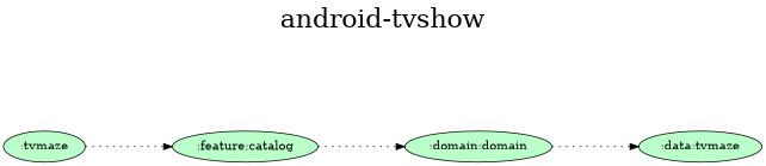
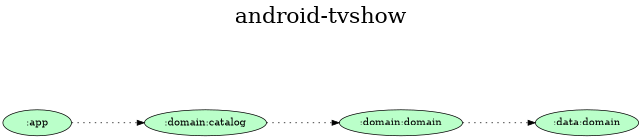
  digraph {
    fontsize=30
    label="android-tvshow\n "
    labelloc=t
    rankdir=LR
    ranksep=1.4
    node [fillcolor="#baffc9" style=filled]
    edge [style=dotted]
-   ":app" [label=":tvmaze"]
-   ":feature:catalog"
+   ":app"
+   ":feature:catalog" [label=":domain:catalog"]
    n3 [label=":domain:domain"]
-   ":data:tvmaze"
+   ":data:tvmaze" [label=":data:domain"]
    subgraph sub_1 {
      rank=same
    }
    ":app" -> ":feature:catalog"
    ":feature:catalog" -> n3
    n3 -> ":data:tvmaze"
  }
